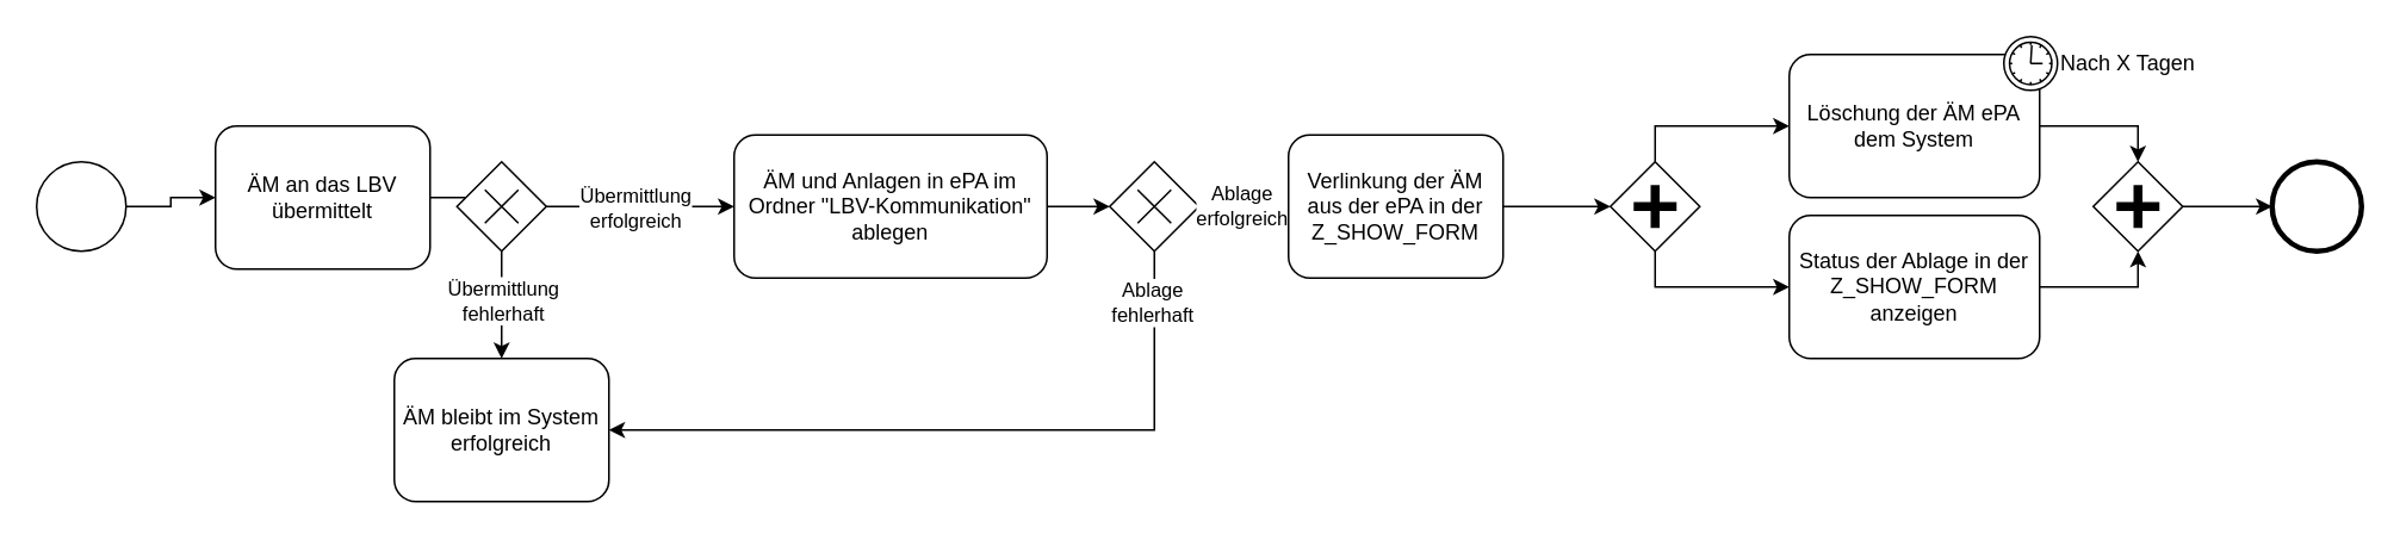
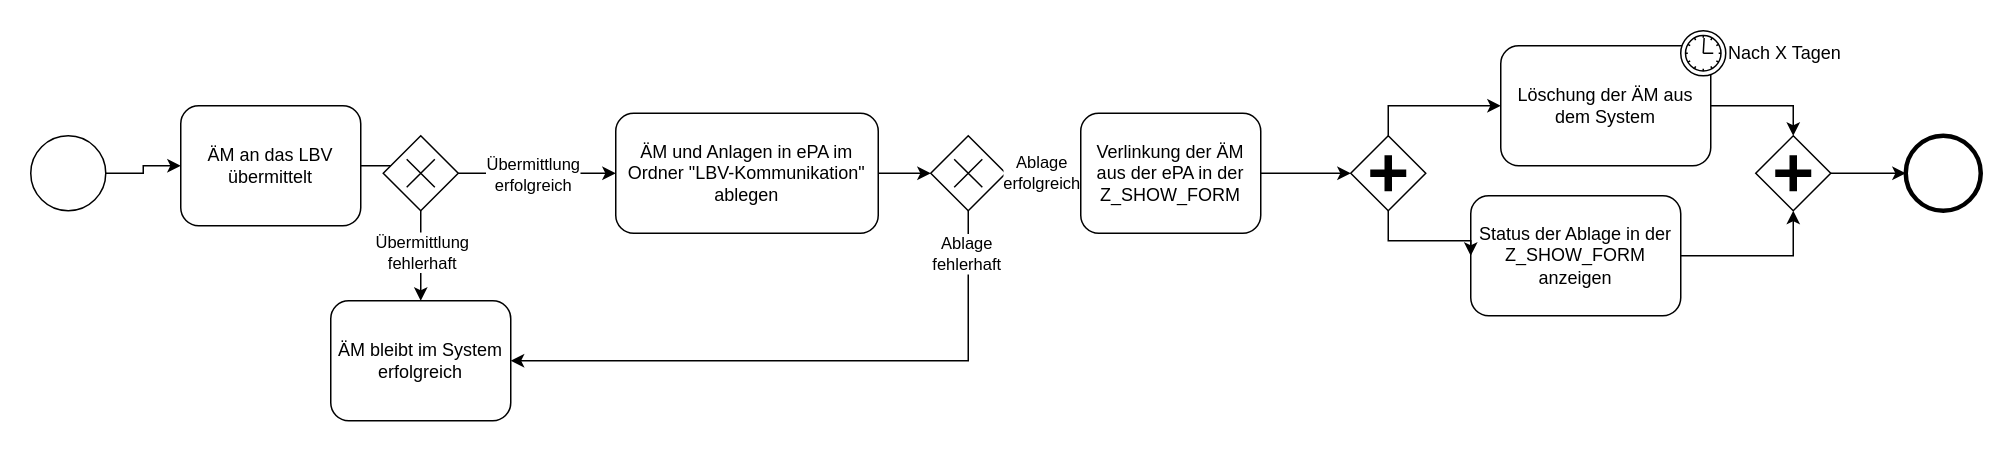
  <mxCell id="0" />
  <mxCell id="1" parent="0" />
  <mxCell id="2" style="edgeStyle=orthogonalEdgeStyle;rounded=0;orthogonalLoop=1;jettySize=auto;html=1;" edge="1" parent="1" source="3" target="5"><mxGeometry relative="1" as="geometry" /></mxCell>
  <mxCell id="3" value="" style="shape=mxgraph.bpmn.shape;html=1;verticalLabelPosition=bottom;labelBackgroundColor=#ffffff;verticalAlign=top;perimeter=ellipsePerimeter;outline=standard;symbol=general;" vertex="1" parent="1"><mxGeometry x="20" y="90" width="50" height="50" as="geometry" /></mxCell>
  <mxCell id="4" style="edgeStyle=orthogonalEdgeStyle;rounded=0;orthogonalLoop=1;jettySize=auto;html=1;" edge="1" parent="1" source="5" target="16"><mxGeometry relative="1" as="geometry" /></mxCell>
  <mxCell id="5" value="ÄM an das LBV übermittelt" style="shape=ext;rounded=1;html=1;whiteSpace=wrap;" vertex="1" parent="1"><mxGeometry x="120" y="70" width="120" height="80" as="geometry" /></mxCell>
  <mxCell id="6" style="edgeStyle=orthogonalEdgeStyle;rounded=0;orthogonalLoop=1;jettySize=auto;html=1;" edge="1" parent="1"><mxGeometry relative="1" as="geometry"><mxPoint x="280" y="200" as="targetPoint" /><mxPoint x="280" y="140" as="sourcePoint" /></mxGeometry></mxCell>
  <mxCell id="7" value="Übermittlung&lt;div&gt;fehlerhaft&lt;/div&gt;" style="edgeLabel;html=1;align=center;verticalAlign=middle;resizable=0;points=[];" vertex="1" connectable="0" parent="6"><mxGeometry x="-0.107" relative="1" as="geometry"><mxPoint as="offset" /></mxGeometry></mxCell>
  <mxCell id="8" style="edgeStyle=orthogonalEdgeStyle;rounded=0;orthogonalLoop=1;jettySize=auto;html=1;entryX=0;entryY=0.5;entryDx=0;entryDy=0;" edge="1" parent="1" source="9" target="19"><mxGeometry relative="1" as="geometry" /></mxCell>
  <mxCell id="9" value="ÄM und Anlagen in ePA im Ordner &quot;LBV-Kommunikation&quot; ablegen" style="shape=ext;rounded=1;html=1;whiteSpace=wrap;" vertex="1" parent="1"><mxGeometry x="410" y="75" width="175" height="80" as="geometry" /></mxCell>
  <mxCell id="10" style="edgeStyle=orthogonalEdgeStyle;rounded=0;orthogonalLoop=1;jettySize=auto;html=1;entryX=0;entryY=0.5;entryDx=0;entryDy=0;" edge="1" parent="1" source="11" target="29"><mxGeometry relative="1" as="geometry" /></mxCell>
  <mxCell id="11" value="Verlinkung der ÄM aus der ePA in der Z_SHOW_FORM" style="shape=ext;rounded=1;html=1;whiteSpace=wrap;" vertex="1" parent="1"><mxGeometry x="720" y="75" width="120" height="80" as="geometry" /></mxCell>
  <mxCell id="12" value="ÄM bleibt im System erfolgreich" style="shape=ext;rounded=1;html=1;whiteSpace=wrap;" vertex="1" parent="1"><mxGeometry x="220" y="200" width="120" height="80" as="geometry" /></mxCell>
  <mxCell id="13" style="edgeStyle=orthogonalEdgeStyle;rounded=0;orthogonalLoop=1;jettySize=auto;html=1;entryX=0.5;entryY=1;entryDx=0;entryDy=0;" edge="1" parent="1" source="14" target="33"><mxGeometry relative="1" as="geometry" /></mxCell>
- <mxCell id="14" value="Status der Ablage in der Z_SHOW_FORM anzeigen" style="shape=ext;rounded=1;html=1;whiteSpace=wrap;" vertex="1" parent="1"><mxGeometry x="1000" y="120" width="140" height="80" as="geometry" /></mxCell>
+ <mxCell id="14" value="Status der Ablage in der Z_SHOW_FORM anzeigen" style="shape=ext;rounded=1;html=1;whiteSpace=wrap;" vertex="1" parent="1"><mxGeometry x="980" y="130" width="140" height="80" as="geometry" /></mxCell>
  <mxCell id="15" value="" style="group" vertex="1" connectable="0" parent="1"><mxGeometry x="255" y="90" width="50" height="50" as="geometry" /></mxCell>
  <mxCell id="16" value="" style="rhombus;whiteSpace=wrap;html=1;" vertex="1" parent="15"><mxGeometry width="50" height="50" as="geometry" /></mxCell>
  <mxCell id="17" value="" style="shape=mxgraph.sysml.x;" vertex="1" parent="15"><mxGeometry x="15.625" y="15.625" width="18.75" height="18.75" as="geometry" /></mxCell>
  <mxCell id="18" value="" style="group" vertex="1" connectable="0" parent="1"><mxGeometry x="620" y="90" width="50" height="50" as="geometry" /></mxCell>
  <mxCell id="19" value="" style="rhombus;whiteSpace=wrap;html=1;" vertex="1" parent="18"><mxGeometry width="50" height="50" as="geometry" /></mxCell>
  <mxCell id="20" value="" style="shape=mxgraph.sysml.x;" vertex="1" parent="18"><mxGeometry x="15.625" y="15.625" width="18.75" height="18.75" as="geometry" /></mxCell>
  <mxCell id="21" style="edgeStyle=orthogonalEdgeStyle;rounded=0;orthogonalLoop=1;jettySize=auto;html=1;entryX=0.5;entryY=0;entryDx=0;entryDy=0;" edge="1" parent="1" source="22" target="33"><mxGeometry relative="1" as="geometry" /></mxCell>
- <mxCell id="22" value="Löschung der ÄM ePA dem System" style="shape=ext;rounded=1;html=1;whiteSpace=wrap;" vertex="1" parent="1"><mxGeometry x="1000" y="30" width="140" height="80" as="geometry" /></mxCell>
+ <mxCell id="22" value="Löschung der ÄM aus dem System" style="shape=ext;rounded=1;html=1;whiteSpace=wrap;" vertex="1" parent="1"><mxGeometry x="1000" y="30" width="140" height="80" as="geometry" /></mxCell>
  <mxCell id="23" style="edgeStyle=orthogonalEdgeStyle;rounded=0;orthogonalLoop=1;jettySize=auto;html=1;entryX=0;entryY=0.5;entryDx=0;entryDy=0;" edge="1" parent="1" source="16" target="9"><mxGeometry relative="1" as="geometry" /></mxCell>
  <mxCell id="24" value="Übermittlung&lt;div&gt;erfolgreich&lt;/div&gt;" style="edgeLabel;html=1;align=center;verticalAlign=middle;resizable=0;points=[];" vertex="1" connectable="0" parent="23"><mxGeometry x="-0.075" relative="1" as="geometry"><mxPoint as="offset" /></mxGeometry></mxCell>
  <mxCell id="25" style="edgeStyle=orthogonalEdgeStyle;rounded=0;orthogonalLoop=1;jettySize=auto;html=1;entryX=0;entryY=0.5;entryDx=0;entryDy=0;" edge="1" parent="1" source="19" target="11"><mxGeometry relative="1" as="geometry" /></mxCell>
  <mxCell id="26" value="Ablage&lt;div&gt;erfolgreich&lt;/div&gt;" style="edgeLabel;html=1;align=center;verticalAlign=middle;resizable=0;points=[];" vertex="1" connectable="0" parent="25"><mxGeometry x="-0.093" y="1" relative="1" as="geometry"><mxPoint as="offset" /></mxGeometry></mxCell>
  <mxCell id="27" style="edgeStyle=orthogonalEdgeStyle;rounded=0;orthogonalLoop=1;jettySize=auto;html=1;entryX=0;entryY=0.5;entryDx=0;entryDy=0;" edge="1" parent="1" source="29" target="22"><mxGeometry relative="1" as="geometry"><Array as="points"><mxPoint x="925" y="70" /></Array></mxGeometry></mxCell>
  <mxCell id="28" style="edgeStyle=orthogonalEdgeStyle;rounded=0;orthogonalLoop=1;jettySize=auto;html=1;entryX=0;entryY=0.5;entryDx=0;entryDy=0;" edge="1" parent="1" source="29" target="14"><mxGeometry relative="1" as="geometry"><Array as="points"><mxPoint x="925" y="160" /></Array></mxGeometry></mxCell>
  <mxCell id="29" value="" style="shape=mxgraph.bpmn.shape;html=1;verticalLabelPosition=bottom;labelBackgroundColor=#ffffff;verticalAlign=top;perimeter=rhombusPerimeter;background=gateway;outline=none;symbol=parallelGw;" vertex="1" parent="1"><mxGeometry x="900" y="90" width="50" height="50" as="geometry" /></mxCell>
  <mxCell id="30" value="Nach X Tagen" style="shape=mxgraph.bpmn.timer_start;perimeter=ellipsePerimeter;html=1;labelPosition=right;labelBackgroundColor=#ffffff;align=left;" vertex="1" parent="1"><mxGeometry x="1120" y="20" width="30" height="30" as="geometry" /></mxCell>
  <mxCell id="31" style="edgeStyle=orthogonalEdgeStyle;rounded=0;orthogonalLoop=1;jettySize=auto;html=1;entryX=1;entryY=0.5;entryDx=0;entryDy=0;" edge="1" parent="1" target="12"><mxGeometry relative="1" as="geometry"><mxPoint x="645" y="140" as="sourcePoint" /><Array as="points"><mxPoint x="645" y="240" /></Array></mxGeometry></mxCell>
  <mxCell id="32" value="Ablage&lt;div&gt;fehlerhaft&lt;/div&gt;" style="edgeLabel;html=1;align=center;verticalAlign=middle;resizable=0;points=[];" vertex="1" connectable="0" parent="31"><mxGeometry x="-0.862" y="-2" relative="1" as="geometry"><mxPoint as="offset" /></mxGeometry></mxCell>
  <mxCell id="33" value="" style="shape=mxgraph.bpmn.shape;html=1;verticalLabelPosition=bottom;labelBackgroundColor=#ffffff;verticalAlign=top;perimeter=rhombusPerimeter;background=gateway;outline=none;symbol=parallelGw;" vertex="1" parent="1"><mxGeometry x="1170" y="90" width="50" height="50" as="geometry" /></mxCell>
  <mxCell id="34" value="" style="shape=mxgraph.bpmn.shape;html=1;verticalLabelPosition=bottom;labelBackgroundColor=#ffffff;verticalAlign=top;perimeter=ellipsePerimeter;outline=end;symbol=general;" vertex="1" parent="1"><mxGeometry x="1270" y="90" width="50" height="50" as="geometry" /></mxCell>
  <mxCell id="35" style="edgeStyle=orthogonalEdgeStyle;rounded=0;html=1;jettySize=auto;orthogonalLoop=1;" edge="1" parent="1" source="33" target="34"><mxGeometry relative="1" as="geometry" /></mxCell>
